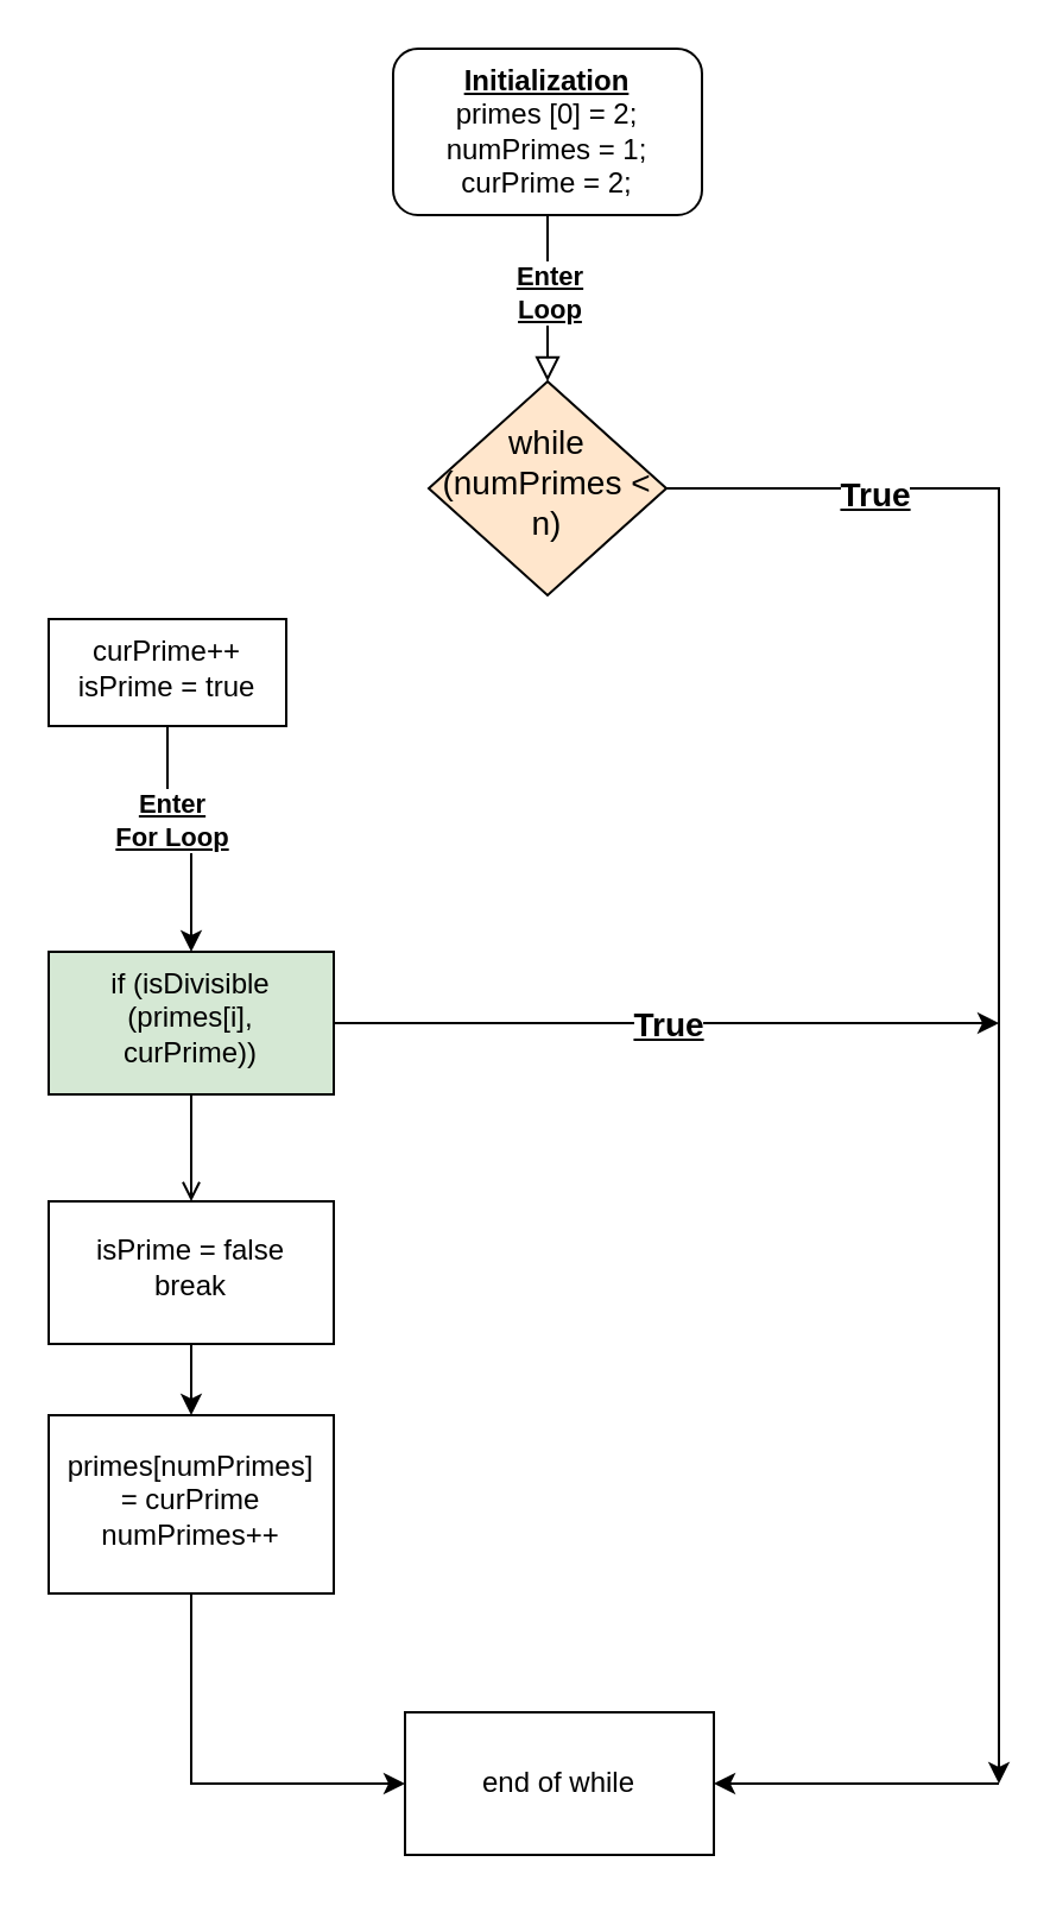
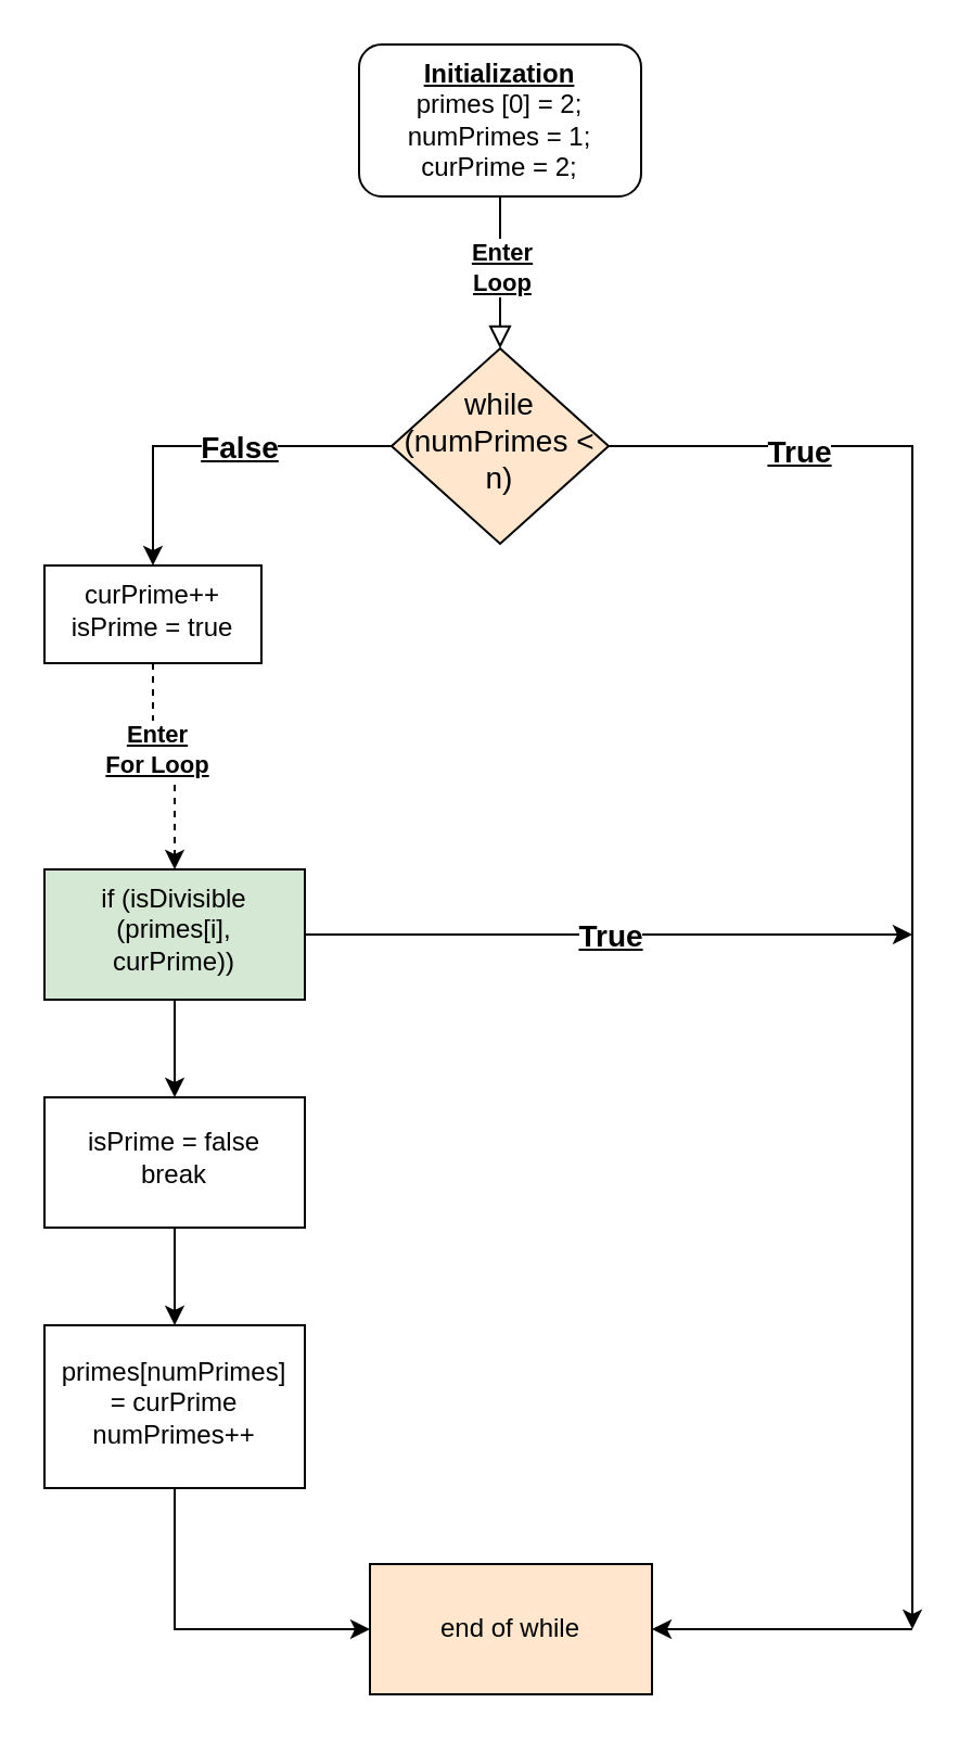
  <mxCell id="0" />
  <mxCell id="1" parent="0" />
  <mxCell id="2" value="" style="rounded=0;html=1;jettySize=auto;orthogonalLoop=1;fontSize=11;endArrow=block;endFill=0;endSize=8;strokeWidth=1;shadow=0;labelBackgroundColor=none;edgeStyle=orthogonalEdgeStyle;" parent="1" source="4" target="9" edge="1"><mxGeometry relative="1" as="geometry" /></mxCell>
  <mxCell id="3" value="&lt;b&gt;&lt;u&gt;Enter&lt;/u&gt;&lt;/b&gt;&lt;div&gt;&lt;b&gt;&lt;u&gt;Loop&lt;/u&gt;&lt;/b&gt;&lt;/div&gt;" style="edgeLabel;html=1;align=center;verticalAlign=middle;resizable=0;points=[];" vertex="1" connectable="0" parent="2"><mxGeometry x="-0.086" relative="1" as="geometry"><mxPoint as="offset" /></mxGeometry></mxCell>
  <mxCell id="4" value="&lt;u&gt;&lt;b&gt;Initialization&lt;/b&gt;&lt;/u&gt;&lt;br&gt;primes [0] = 2;&lt;br&gt;numPrimes = 1;&lt;br&gt;curPrime  = 2;" style="rounded=1;whiteSpace=wrap;html=1;fontSize=12;glass=0;strokeWidth=1;shadow=0;" parent="1" vertex="1"><mxGeometry x="165" y="20" width="130" height="70" as="geometry" /></mxCell>
+ <mxCell id="5" value="" style="edgeStyle=orthogonalEdgeStyle;rounded=0;orthogonalLoop=1;jettySize=auto;html=1;" edge="1" parent="1" source="9" target="12"><mxGeometry relative="1" as="geometry" /></mxCell>
+ <mxCell id="6" value="&lt;b&gt;&lt;u&gt;&lt;font style=&quot;font-size: 14px;&quot;&gt;False&lt;/font&gt;&lt;/u&gt;&lt;/b&gt;" style="edgeLabel;html=1;align=center;verticalAlign=middle;resizable=0;points=[];" vertex="1" connectable="0" parent="5"><mxGeometry x="-0.141" relative="1" as="geometry"><mxPoint as="offset" /></mxGeometry></mxCell>
  <mxCell id="7" value="" style="edgeStyle=orthogonalEdgeStyle;rounded=0;orthogonalLoop=1;jettySize=auto;html=1;" edge="1" parent="1" source="9"><mxGeometry relative="1" as="geometry"><mxPoint x="420" y="750" as="targetPoint" /><Array as="points"><mxPoint x="420" y="205" /></Array></mxGeometry></mxCell>
  <mxCell id="8" value="&lt;u&gt;&lt;b&gt;&lt;font style=&quot;font-size: 14px;&quot;&gt;True&lt;/font&gt;&lt;/b&gt;&lt;/u&gt;" style="edgeLabel;html=1;align=center;verticalAlign=middle;resizable=0;points=[];" vertex="1" connectable="0" parent="7"><mxGeometry x="-0.746" y="-2" relative="1" as="geometry"><mxPoint as="offset" /></mxGeometry></mxCell>
  <mxCell id="9" value="&lt;font style=&quot;font-size: 14px;&quot;&gt;while (numPrimes &amp;lt; n)&lt;/font&gt;" style="rhombus;whiteSpace=wrap;html=1;shadow=0;fontFamily=Helvetica;fontSize=12;align=center;strokeWidth=1;spacing=6;spacingTop=-4;fillColor=#ffe6cc;" parent="1" vertex="1"><mxGeometry x="180" y="160" width="100" height="90" as="geometry" /></mxCell>
- <mxCell id="10" value="" style="edgeStyle=orthogonalEdgeStyle;rounded=0;orthogonalLoop=1;jettySize=auto;html=1;" edge="1" parent="1" source="12" target="14"><mxGeometry relative="1" as="geometry" /></mxCell>
+ <mxCell id="10" value="" style="edgeStyle=orthogonalEdgeStyle;rounded=0;orthogonalLoop=1;jettySize=auto;html=1;dashed=1;" edge="1" parent="1" source="12" target="14"><mxGeometry relative="1" as="geometry" /></mxCell>
  <mxCell id="11" value="&lt;b&gt;&lt;u&gt;Enter&lt;/u&gt;&lt;/b&gt;&lt;div&gt;&lt;b&gt;&lt;u&gt;For Loop&lt;/u&gt;&lt;/b&gt;&lt;/div&gt;" style="edgeLabel;html=1;align=center;verticalAlign=middle;resizable=0;points=[];" vertex="1" connectable="0" parent="10"><mxGeometry x="-0.25" y="1" relative="1" as="geometry"><mxPoint as="offset" /></mxGeometry></mxCell>
  <mxCell id="12" value="curPrime++&lt;div&gt;isPrime = true&lt;/div&gt;" style="whiteSpace=wrap;html=1;shadow=0;strokeWidth=1;spacing=6;spacingTop=-4;" vertex="1" parent="1"><mxGeometry x="20" y="260" width="100" height="45" as="geometry" /></mxCell>
- <mxCell id="13" value="" style="edgeStyle=orthogonalEdgeStyle;rounded=0;orthogonalLoop=1;jettySize=auto;html=1;endArrow=open;" edge="1" parent="1" source="14" target="16"><mxGeometry relative="1" as="geometry" /></mxCell>
+ <mxCell id="13" value="" style="edgeStyle=orthogonalEdgeStyle;rounded=0;orthogonalLoop=1;jettySize=auto;html=1;" edge="1" parent="1" source="14" target="16"><mxGeometry relative="1" as="geometry" /></mxCell>
  <mxCell id="14" value="if (isDivisible (primes[i], curPrime))" style="whiteSpace=wrap;html=1;shadow=0;strokeWidth=1;spacing=6;spacingTop=-4;fillColor=#d5e8d4;" vertex="1" parent="1"><mxGeometry x="20" y="400" width="120" height="60" as="geometry" /></mxCell>
  <mxCell id="15" value="" style="edgeStyle=orthogonalEdgeStyle;rounded=0;orthogonalLoop=1;jettySize=auto;html=1;" edge="1" parent="1" source="16" target="19"><mxGeometry relative="1" as="geometry" /></mxCell>
  <mxCell id="16" value="isPrime = false&lt;div&gt;break&lt;/div&gt;" style="whiteSpace=wrap;html=1;shadow=0;strokeWidth=1;spacing=6;spacingTop=-4;" vertex="1" parent="1"><mxGeometry x="20" y="505" width="120" height="60" as="geometry" /></mxCell>
  <mxCell id="17" value="" style="endArrow=classic;html=1;rounded=0;exitX=1;exitY=0.5;exitDx=0;exitDy=0;" edge="1" parent="1" source="14"><mxGeometry relative="1" as="geometry"><mxPoint x="270" y="450" as="sourcePoint" /><mxPoint x="420" y="430" as="targetPoint" /></mxGeometry></mxCell>
  <mxCell id="18" value="&lt;u&gt;&lt;b&gt;&lt;font style=&quot;font-size: 14px;&quot;&gt;True&lt;/font&gt;&lt;/b&gt;&lt;/u&gt;" style="edgeLabel;resizable=0;html=1;;align=center;verticalAlign=middle;" connectable="0" vertex="1" parent="17"><mxGeometry relative="1" as="geometry" /></mxCell>
- <mxCell id="19" value="primes[numPrimes] = curPrime&lt;div&gt;numPrimes++&lt;/div&gt;" style="whiteSpace=wrap;html=1;shadow=0;strokeWidth=1;spacing=6;spacingTop=-4;" vertex="1" parent="1"><mxGeometry x="20" y="595" width="120" height="75" as="geometry" /></mxCell>
+ <mxCell id="19" value="primes[numPrimes] = curPrime&lt;div&gt;numPrimes++&lt;/div&gt;" style="whiteSpace=wrap;html=1;shadow=0;strokeWidth=1;spacing=6;spacingTop=-4;" vertex="1" parent="1"><mxGeometry x="20" y="610" width="120" height="75" as="geometry" /></mxCell>
  <mxCell id="20" value="" style="endArrow=classic;html=1;rounded=0;exitX=0.5;exitY=1;exitDx=0;exitDy=0;" edge="1" parent="1" source="19" target="22"><mxGeometry width="50" height="50" relative="1" as="geometry"><mxPoint x="190" y="770" as="sourcePoint" /><mxPoint x="200" y="750" as="targetPoint" /><Array as="points"><mxPoint x="80" y="750" /></Array></mxGeometry></mxCell>
  <mxCell id="21" value="" style="endArrow=classic;html=1;rounded=0;" edge="1" parent="1"><mxGeometry width="50" height="50" relative="1" as="geometry"><mxPoint x="420" y="750" as="sourcePoint" /><mxPoint x="300" y="750" as="targetPoint" /></mxGeometry></mxCell>
- <mxCell id="22" value="end of while" style="rounded=0;whiteSpace=wrap;html=1;" vertex="1" parent="1"><mxGeometry x="170" y="720" width="130" height="60" as="geometry" /></mxCell>
+ <mxCell id="22" value="end of while" style="rounded=0;whiteSpace=wrap;html=1;fillColor=#ffe6cc;" vertex="1" parent="1"><mxGeometry x="170" y="720" width="130" height="60" as="geometry" /></mxCell>
